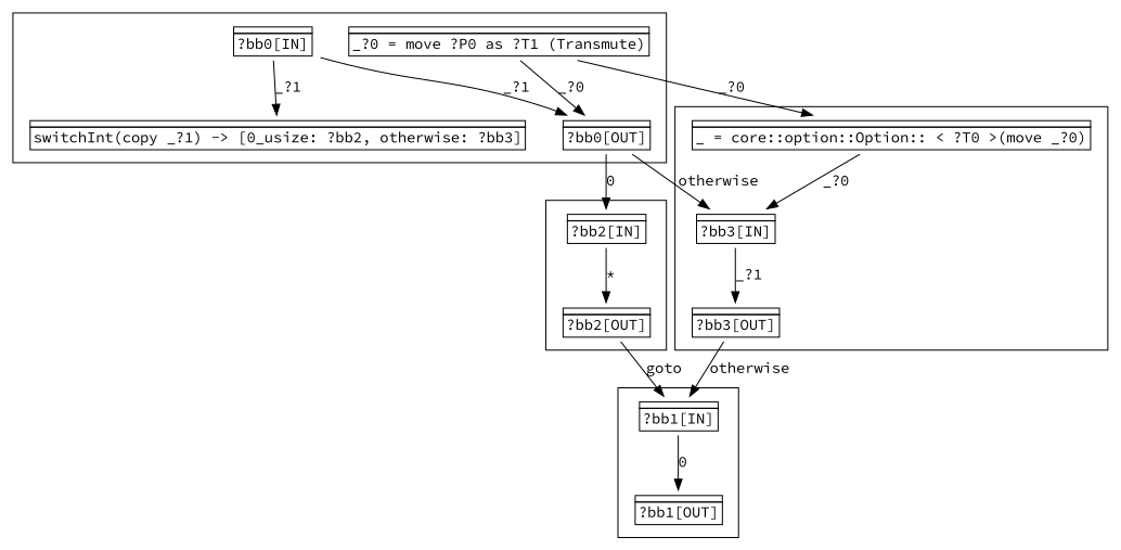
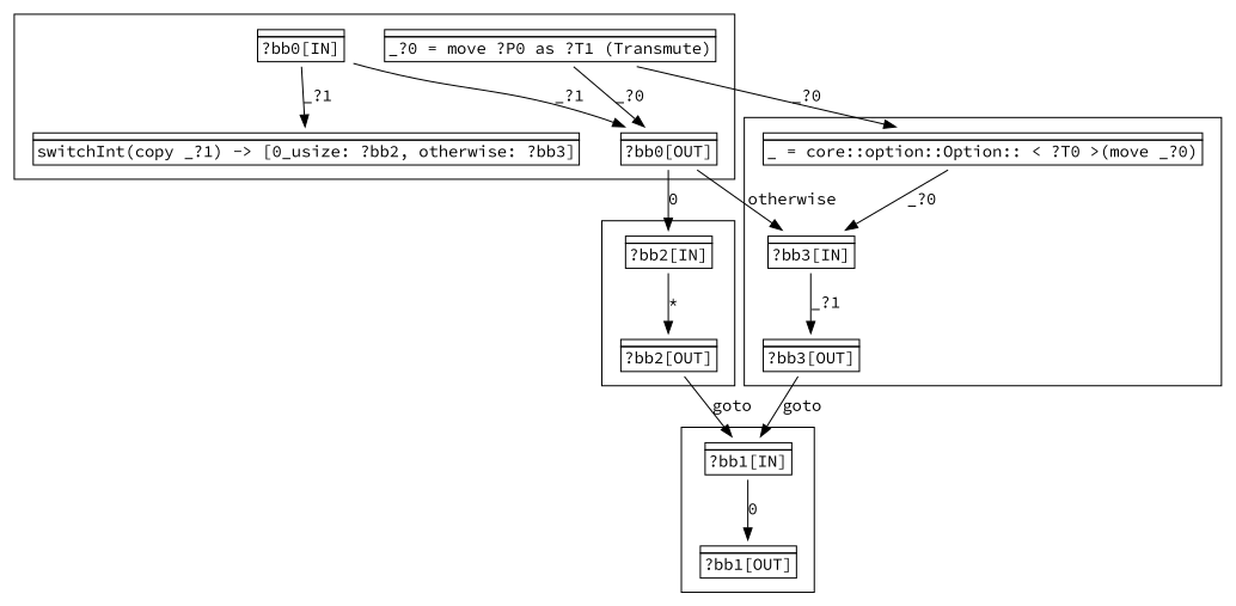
  digraph {
    compound=true
    fontname="Source Code Pro"
    node [fontname="Source Code Pro" shape=none]
    edge [fontname="Source Code Pro"]
    n1 [label=<<table border="0" cellborder="1" cellspacing="0"><tr><td  align="center" colspan="1"></td></tr><tr><td align="left">?bb0[IN]</td></tr></table>>]
    n2 [label=<<table border="0" cellborder="1" cellspacing="0"><tr><td  align="center" colspan="1"></td></tr><tr><td align="left">?bb0[OUT]</td></tr></table>>]
    n3 [label=<<table border="0" cellborder="1" cellspacing="0"><tr><td  align="center" colspan="1"></td></tr><tr><td align="left">switchInt(copy _?1) -&gt; [0_usize: ?bb2, otherwise: ?bb3]</td></tr></table>>]
    n4 [label=<<table border="0" cellborder="1" cellspacing="0"><tr><td  align="center" colspan="1"></td></tr><tr><td align="left">_?0 = move ?P0 as ?T1 (Transmute)</td></tr></table>>]
    n5 [label=<<table border="0" cellborder="1" cellspacing="0"><tr><td  align="center" colspan="1"></td></tr><tr><td align="left">?bb1[IN]</td></tr></table>>]
    n6 [label=<<table border="0" cellborder="1" cellspacing="0"><tr><td  align="center" colspan="1"></td></tr><tr><td align="left">?bb1[OUT]</td></tr></table>>]
    n7 [label=<<table border="0" cellborder="1" cellspacing="0"><tr><td  align="center" colspan="1"></td></tr><tr><td align="left">?bb2[IN]</td></tr></table>>]
    n8 [label=<<table border="0" cellborder="1" cellspacing="0"><tr><td  align="center" colspan="1"></td></tr><tr><td align="left">?bb2[OUT]</td></tr></table>>]
    n9 [label=<<table border="0" cellborder="1" cellspacing="0"><tr><td  align="center" colspan="1"></td></tr><tr><td align="left">?bb3[IN]</td></tr></table>>]
    n10 [label=<<table border="0" cellborder="1" cellspacing="0"><tr><td  align="center" colspan="1"></td></tr><tr><td align="left">?bb3[OUT]</td></tr></table>>]
    n11 [label=<<table border="0" cellborder="1" cellspacing="0"><tr><td  align="center" colspan="1"></td></tr><tr><td align="left">_ = core::option::Option:: &lt; ?T0 &gt;(move _?0)</td></tr></table>>]
    subgraph cluster_1 {
      n1
      n2
      n3
      n4
    }
    subgraph cluster_2 {
      n5
      n6
    }
    subgraph cluster_3 {
      n7
      n8
    }
    subgraph cluster_4 {
      n9
      n10
      n11
    }
    n1 -> n2 [label="_?1"]
    n1 -> n3 [label="_?1"]
    n2 -> n7 [label=0]
    n2 -> n9 [label=otherwise]
    n4 -> n2 [label="_?0"]
    n4 -> n11 [label="_?0"]
    n5 -> n6 [label=0]
    n7 -> n8 [label="*"]
    n8 -> n5 [label=goto]
    n9 -> n10 [label="_?1"]
-   n10 -> n5 [label=otherwise]
+   n10 -> n5 [label=goto]
    n11 -> n9 [label="_?0"]
  }
